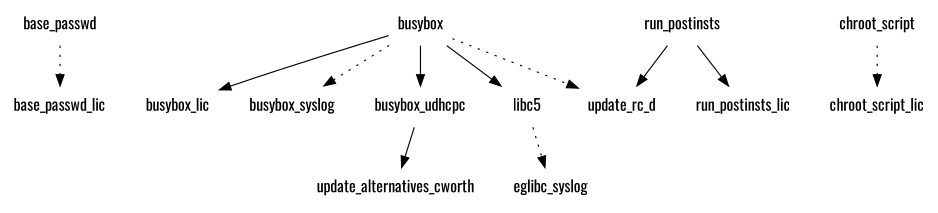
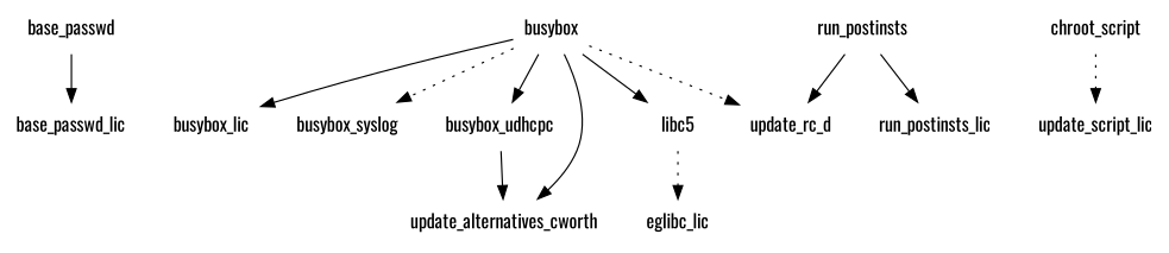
  digraph {
    fontname=Oswald
    node [fontname=Oswald shape=plaintext]
    edge [fontname=Oswald style=dotted]
    base_passwd
    base_passwd_lic
    busybox
    busybox_lic
    busybox_syslog
    busybox_udhcpc
    n7 [label=libc5]
    update_alternatives_cworth
    update_rc_d
-   eglibc_lic [label=eglibc_syslog]
+   eglibc_lic
    chroot_script
-   chroot_script_lic
+   chroot_script_lic [label=update_script_lic]
    run_postinsts
    run_postinsts_lic
-   base_passwd -> base_passwd_lic
+   base_passwd -> base_passwd_lic [style=solid]
    busybox -> busybox_lic [style=solid]
    busybox -> busybox_syslog
    busybox -> busybox_udhcpc [style=solid]
    busybox -> n7 [style=""]
+   busybox -> update_alternatives_cworth [style=""]
    busybox -> update_rc_d
    busybox_udhcpc -> update_alternatives_cworth [style=""]
    n7 -> eglibc_lic
    chroot_script -> chroot_script_lic
    run_postinsts -> update_rc_d [style=solid]
    run_postinsts -> run_postinsts_lic [style=solid]
  }
